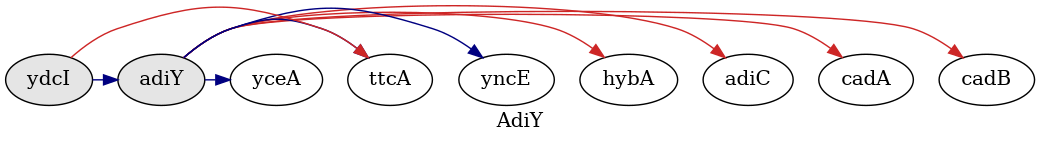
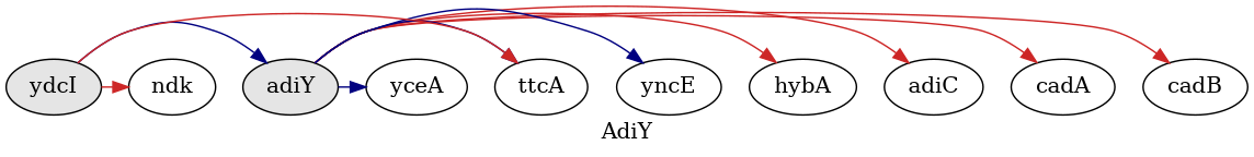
  digraph {
    label=AdiY
    pack=true
    rank=source
    splines=true
    node [color=black]
    edge [color=firebrick3]
    cadB [width=0.5]
    cadA [width=0.5]
    adiY [fillcolor=grey90 style=filled width=0.5]
    adiC [width=0.5]
    hybA [width=0.5]
    yncE [width=0.5]
    ttcA [width=0.5]
    yceA [width=0.5]
+   ndk [width=0.5]
    ydcI [fillcolor=grey90 style=filled width=0.5]
    adiY -> cadB
    adiY -> cadA
    adiY -> adiC
    adiY -> hybA
    adiY -> yncE [color=navyblue]
    adiY -> ttcA [color=navyblue]
    adiY -> yceA [color=navyblue]
    ydcI -> adiY [color=navyblue]
    ydcI -> ttcA
+   ydcI -> ndk
  }
